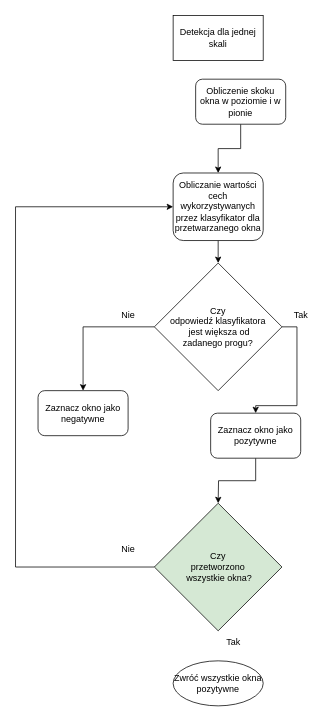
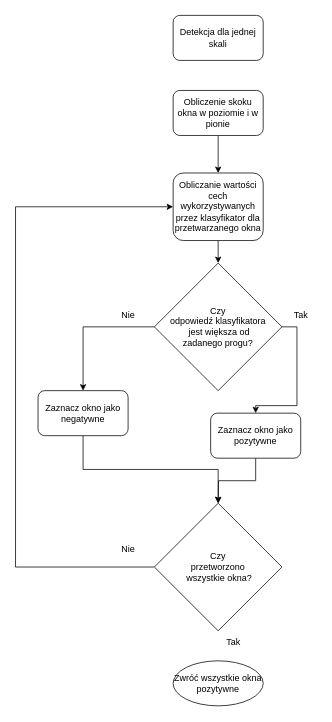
  <mxCell id="0" />
  <mxCell id="1" parent="0" />
- <mxCell id="2" value="Detekcja dla jednej skali" style="whiteSpace=wrap;html=1;rounded=0;" parent="1" vertex="1"><mxGeometry x="230" y="20" width="120" height="60" as="geometry" /></mxCell>
+ <mxCell id="2" value="Detekcja dla jednej skali" style="rounded=1;whiteSpace=wrap;html=1;" parent="1" vertex="1"><mxGeometry x="230" y="20" width="120" height="60" as="geometry" /></mxCell>
  <mxCell id="3" value="" style="edgeStyle=orthogonalEdgeStyle;rounded=0;orthogonalLoop=1;jettySize=auto;html=1;" parent="1" source="4" target="6" edge="1"><mxGeometry relative="1" as="geometry" /></mxCell>
- <mxCell id="4" value="Obliczenie skoku okna w poziomie i w pionie" style="rounded=1;whiteSpace=wrap;html=1;" parent="1" vertex="1"><mxGeometry x="260" y="105" width="120" height="60" as="geometry" /></mxCell>
+ <mxCell id="4" value="Obliczenie skoku okna w poziomie i w pionie" style="rounded=1;whiteSpace=wrap;html=1;" parent="1" vertex="1"><mxGeometry x="230" y="120" width="120" height="60" as="geometry" /></mxCell>
  <mxCell id="5" style="edgeStyle=orthogonalEdgeStyle;rounded=0;orthogonalLoop=1;jettySize=auto;html=1;exitX=0.5;exitY=1;exitDx=0;exitDy=0;entryX=0.5;entryY=0;entryDx=0;entryDy=0;" parent="1" source="6" target="9" edge="1"><mxGeometry relative="1" as="geometry"><mxPoint x="290" y="370" as="targetPoint" /></mxGeometry></mxCell>
  <mxCell id="6" value="Obliczanie wartości cech wykorzystywanych przez klasyfikator dla przetwarzanego okna" style="whiteSpace=wrap;html=1;rounded=1;" parent="1" vertex="1"><mxGeometry x="230" y="230" width="120" height="90" as="geometry" /></mxCell>
  <mxCell id="7" style="edgeStyle=orthogonalEdgeStyle;rounded=0;orthogonalLoop=1;jettySize=auto;html=1;exitX=1;exitY=0.5;exitDx=0;exitDy=0;entryX=0.5;entryY=0;entryDx=0;entryDy=0;" parent="1" source="9" target="11" edge="1"><mxGeometry relative="1" as="geometry" /></mxCell>
  <mxCell id="8" style="edgeStyle=orthogonalEdgeStyle;rounded=0;orthogonalLoop=1;jettySize=auto;html=1;exitX=0;exitY=0.5;exitDx=0;exitDy=0;entryX=0.5;entryY=0;entryDx=0;entryDy=0;" parent="1" source="9" target="14" edge="1"><mxGeometry relative="1" as="geometry" /></mxCell>
  <mxCell id="9" value="Czy &lt;br&gt;odpowiedź klasyfikatora&lt;br&gt;&amp;nbsp;jest większa od &lt;br&gt;zadanego progu?" style="rhombus;whiteSpace=wrap;html=1;" parent="1" vertex="1"><mxGeometry x="205" y="350" width="170" height="170" as="geometry" /></mxCell>
  <mxCell id="10" style="edgeStyle=orthogonalEdgeStyle;rounded=0;orthogonalLoop=1;jettySize=auto;html=1;exitX=0.5;exitY=1;exitDx=0;exitDy=0;" parent="1" source="11" edge="1"><mxGeometry relative="1" as="geometry"><mxPoint x="290" y="670" as="targetPoint" /></mxGeometry></mxCell>
  <mxCell id="11" value="Zaznacz okno jako pozytywne" style="rounded=1;whiteSpace=wrap;html=1;" parent="1" vertex="1"><mxGeometry x="280" y="550" width="120" height="60" as="geometry" /></mxCell>
  <mxCell id="12" style="edgeStyle=orthogonalEdgeStyle;rounded=0;orthogonalLoop=1;jettySize=auto;html=1;exitX=0;exitY=0.5;exitDx=0;exitDy=0;entryX=0;entryY=0.5;entryDx=0;entryDy=0;" parent="1" source="17" target="6" edge="1"><mxGeometry relative="1" as="geometry"><Array as="points"><mxPoint x="20" y="755" /><mxPoint x="20" y="275" /></Array><mxPoint x="290" y="680" as="sourcePoint" /></mxGeometry></mxCell>
+ <mxCell id="13" style="edgeStyle=orthogonalEdgeStyle;rounded=0;orthogonalLoop=1;jettySize=auto;html=1;exitX=0.5;exitY=1;exitDx=0;exitDy=0;" parent="1" source="14" target="17" edge="1"><mxGeometry relative="1" as="geometry"><mxPoint x="266.96" y="618.02" as="targetPoint" /></mxGeometry></mxCell>
  <mxCell id="14" value="Zaznacz okno jako negatywne" style="rounded=1;whiteSpace=wrap;html=1;" parent="1" vertex="1"><mxGeometry x="50" y="520" width="120" height="60" as="geometry" /></mxCell>
  <mxCell id="15" value="Nie" style="text;html=1;align=center;verticalAlign=middle;resizable=0;points=[];autosize=1;strokeColor=none;fillColor=none;" parent="1" vertex="1"><mxGeometry x="150" y="405" width="40" height="30" as="geometry" /></mxCell>
  <mxCell id="16" value="Tak" style="text;html=1;align=center;verticalAlign=middle;resizable=0;points=[];autosize=1;strokeColor=none;fillColor=none;" parent="1" vertex="1"><mxGeometry x="380" y="405" width="40" height="30" as="geometry" /></mxCell>
- <mxCell id="17" value="Czy &lt;br&gt;przetworzono&lt;br&gt;&amp;nbsp;wszystkie okna?" style="rhombus;whiteSpace=wrap;html=1;fillColor=#d5e8d4;" vertex="1" parent="1"><mxGeometry x="205" y="670" width="170" height="170" as="geometry" /></mxCell>
+ <mxCell id="17" value="Czy &lt;br&gt;przetworzono&lt;br&gt;&amp;nbsp;wszystkie okna?" style="rhombus;whiteSpace=wrap;html=1;" vertex="1" parent="1"><mxGeometry x="205" y="670" width="170" height="170" as="geometry" /></mxCell>
  <mxCell id="18" value="Nie" style="text;html=1;align=center;verticalAlign=middle;resizable=0;points=[];autosize=1;strokeColor=none;fillColor=none;" vertex="1" parent="1"><mxGeometry x="150" y="717" width="40" height="30" as="geometry" /></mxCell>
  <mxCell id="19" value="Zwróć wszystkie okna pozytywne" style="ellipse;whiteSpace=wrap;html=1;" vertex="1" parent="1"><mxGeometry x="230" y="880" width="120" height="60" as="geometry" /></mxCell>
  <mxCell id="20" value="Tak" style="text;html=1;align=center;verticalAlign=middle;resizable=0;points=[];autosize=1;strokeColor=none;fillColor=none;" vertex="1" parent="1"><mxGeometry x="290" y="840" width="40" height="30" as="geometry" /></mxCell>
